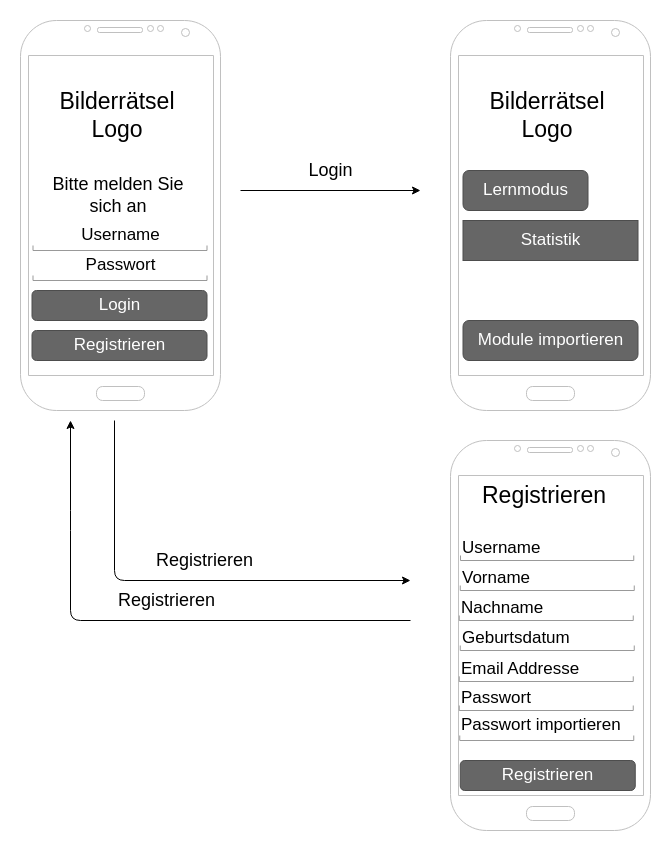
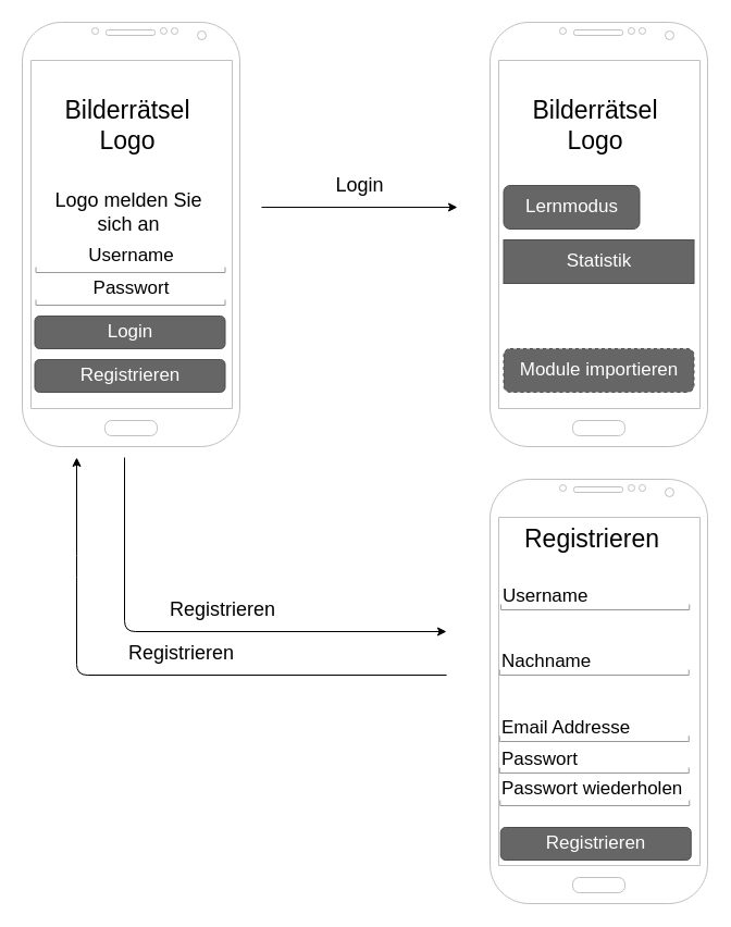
  <mxCell id="0" />
  <mxCell id="1" parent="0" />
  <mxCell id="2" value="" style="verticalLabelPosition=bottom;verticalAlign=top;html=1;shadow=0;dashed=0;strokeWidth=1;shape=mxgraph.android.phone2;strokeColor=#c0c0c0;" vertex="1" parent="1"><mxGeometry x="450" y="20" width="200" height="390" as="geometry" /></mxCell>
  <mxCell id="3" value="Lernmodus" style="rounded=1;html=1;shadow=0;dashed=0;whiteSpace=wrap;fontSize=17;fillColor=#666666;align=center;strokeColor=#4D4D4D;fontColor=#ffffff;" vertex="1" parent="1"><mxGeometry x="462.5" y="170" width="125" height="40" as="geometry" /></mxCell>
  <mxCell id="4" value="Bilderrätsel Logo" style="text;html=1;strokeColor=none;fillColor=none;align=center;verticalAlign=middle;whiteSpace=wrap;rounded=0;fontSize=23;" vertex="1" parent="1"><mxGeometry x="462.5" y="70" width="167.5" height="90" as="geometry" /></mxCell>
  <mxCell id="5" value="" style="verticalLabelPosition=bottom;verticalAlign=top;html=1;shadow=0;dashed=0;strokeWidth=1;shape=mxgraph.android.phone2;strokeColor=#c0c0c0;" vertex="1" parent="1"><mxGeometry x="20" y="20" width="200" height="390" as="geometry" /></mxCell>
  <mxCell id="6" value="Login" style="rounded=1;html=1;shadow=0;dashed=0;whiteSpace=wrap;fontSize=17;fillColor=#666666;align=center;strokeColor=#4D4D4D;fontColor=#ffffff;" vertex="1" parent="1"><mxGeometry x="31.5" y="290" width="175" height="30" as="geometry" /></mxCell>
  <mxCell id="7" value="Bilderrätsel Logo" style="text;html=1;strokeColor=none;fillColor=none;align=center;verticalAlign=middle;whiteSpace=wrap;rounded=0;fontSize=23;" vertex="1" parent="1"><mxGeometry x="32.5" y="70" width="167.5" height="90" as="geometry" /></mxCell>
  <mxCell id="8" value="Username" style="strokeWidth=1;html=1;shadow=0;dashed=0;shape=mxgraph.android.textfield;align=center;strokeColor=#999999;pointerEvents=1;fontSize=17;" vertex="1" parent="1"><mxGeometry x="32.5" y="220" width="174" height="30" as="geometry" /></mxCell>
  <mxCell id="9" value="Passwort" style="strokeWidth=1;html=1;shadow=0;dashed=0;shape=mxgraph.android.textfield;align=center;strokeColor=#999999;pointerEvents=1;fontSize=17;" vertex="1" parent="1"><mxGeometry x="32.5" y="250" width="174" height="30" as="geometry" /></mxCell>
- <mxCell id="10" value="Bitte melden Sie sich an" style="text;html=1;strokeColor=none;fillColor=none;align=center;verticalAlign=middle;whiteSpace=wrap;rounded=0;fontSize=18;" vertex="1" parent="1"><mxGeometry x="33.5" y="150" width="167.5" height="90" as="geometry" /></mxCell>
+ <mxCell id="10" value="Logo melden Sie sich an" style="text;html=1;strokeColor=none;fillColor=none;align=center;verticalAlign=middle;whiteSpace=wrap;rounded=0;fontSize=18;" vertex="1" parent="1"><mxGeometry x="33.5" y="150" width="167.5" height="90" as="geometry" /></mxCell>
  <mxCell id="11" value="Registrieren" style="rounded=1;html=1;shadow=0;dashed=0;whiteSpace=wrap;fontSize=17;fillColor=#666666;align=center;strokeColor=#4D4D4D;fontColor=#ffffff;" vertex="1" parent="1"><mxGeometry x="31.5" y="330" width="175" height="30" as="geometry" /></mxCell>
  <mxCell id="12" value="Login" style="endArrow=classic;html=1;fontSize=18;" edge="1" parent="1"><mxGeometry y="20" width="50" height="50" relative="1" as="geometry"><mxPoint x="240" y="190" as="sourcePoint" /><mxPoint x="420" y="190" as="targetPoint" /><mxPoint as="offset" /></mxGeometry></mxCell>
  <mxCell id="13" value="" style="verticalLabelPosition=bottom;verticalAlign=top;html=1;shadow=0;dashed=0;strokeWidth=1;shape=mxgraph.android.phone2;strokeColor=#c0c0c0;" vertex="1" parent="1"><mxGeometry x="450" y="440" width="200" height="390" as="geometry" /></mxCell>
  <mxCell id="14" value="Registrieren" style="text;html=1;strokeColor=none;fillColor=none;align=center;verticalAlign=middle;whiteSpace=wrap;rounded=0;fontSize=23;" vertex="1" parent="1"><mxGeometry x="459.75" y="480" width="167.5" height="30" as="geometry" /></mxCell>
  <mxCell id="15" value="Username" style="strokeWidth=1;html=1;shadow=0;dashed=0;shape=mxgraph.android.textfield;align=left;strokeColor=#999999;pointerEvents=1;fontSize=17;verticalAlign=bottom;" vertex="1" parent="1"><mxGeometry x="460" y="530" width="173.25" height="30" as="geometry" /></mxCell>
- <mxCell id="16" value="Passwort importieren" style="strokeWidth=1;html=1;shadow=0;dashed=0;shape=mxgraph.android.textfield;align=left;strokeColor=#999999;pointerEvents=1;fontSize=17;" vertex="1" parent="1"><mxGeometry x="459.25" y="710" width="174" height="30" as="geometry" /></mxCell>
+ <mxCell id="16" value="Passwort wiederholen" style="strokeWidth=1;html=1;shadow=0;dashed=0;shape=mxgraph.android.textfield;align=left;strokeColor=#999999;pointerEvents=1;fontSize=17;" vertex="1" parent="1"><mxGeometry x="459.25" y="710" width="174" height="30" as="geometry" /></mxCell>
  <mxCell id="17" value="Registrieren" style="rounded=1;html=1;shadow=0;dashed=0;whiteSpace=wrap;fontSize=17;fillColor=#666666;align=center;strokeColor=#4D4D4D;fontColor=#ffffff;" vertex="1" parent="1"><mxGeometry x="459.75" y="760" width="175" height="30" as="geometry" /></mxCell>
  <mxCell id="18" value="Registrieren" style="endArrow=classic;html=1;fontSize=18;" edge="1" parent="1"><mxGeometry x="0.095" y="20" width="50" height="50" relative="1" as="geometry"><mxPoint x="114" y="420" as="sourcePoint" /><mxPoint x="410" y="580" as="targetPoint" /><Array as="points"><mxPoint x="114" y="580" /></Array><mxPoint as="offset" /></mxGeometry></mxCell>
- <mxCell id="19" value="&lt;div&gt;Module importieren&lt;/div&gt;" style="rounded=1;html=1;shadow=0;dashed=0;whiteSpace=wrap;fontSize=17;fillColor=#666666;align=center;strokeColor=#4D4D4D;fontColor=#ffffff;" vertex="1" parent="1"><mxGeometry x="462.5" y="320" width="175" height="40" as="geometry" /></mxCell>
+ <mxCell id="19" value="&lt;div&gt;Module importieren&lt;/div&gt;" style="rounded=1;html=1;shadow=0;dashed=1;whiteSpace=wrap;fontSize=17;fillColor=#666666;align=center;strokeColor=#4D4D4D;fontColor=#ffffff;" vertex="1" parent="1"><mxGeometry x="462.5" y="320" width="175" height="40" as="geometry" /></mxCell>
  <mxCell id="20" value="&lt;div&gt;Statistik&lt;/div&gt;" style="html=1;shadow=0;dashed=0;whiteSpace=wrap;fontSize=17;fillColor=#666666;align=center;strokeColor=#4D4D4D;fontColor=#ffffff;rounded=0;" vertex="1" parent="1"><mxGeometry x="462.5" y="220" width="175" height="40" as="geometry" /></mxCell>
  <mxCell id="21" value="Passwort" style="strokeWidth=1;html=1;shadow=0;dashed=0;shape=mxgraph.android.textfield;align=left;strokeColor=#999999;pointerEvents=1;fontSize=17;verticalAlign=bottom;" vertex="1" parent="1"><mxGeometry x="458.75" y="680" width="174" height="30" as="geometry" /></mxCell>
  <mxCell id="22" value="Email Addresse" style="strokeWidth=1;html=1;shadow=0;dashed=0;shape=mxgraph.android.textfield;align=left;strokeColor=#999999;pointerEvents=1;fontSize=17;verticalAlign=bottom;" vertex="1" parent="1"><mxGeometry x="458.75" y="650" width="174" height="31" as="geometry" /></mxCell>
- <mxCell id="23" value="Geburtsdatum" style="strokeWidth=1;html=1;shadow=0;dashed=0;shape=mxgraph.android.textfield;align=left;strokeColor=#999999;pointerEvents=1;fontSize=17;verticalAlign=bottom;" vertex="1" parent="1"><mxGeometry x="459.75" y="620" width="174" height="30" as="geometry" /></mxCell>
- <mxCell id="24" value="Vorname" style="strokeWidth=1;html=1;shadow=0;dashed=0;shape=mxgraph.android.textfield;align=left;strokeColor=#999999;pointerEvents=1;fontSize=17;verticalAlign=bottom;" vertex="1" parent="1"><mxGeometry x="459.75" y="560" width="174" height="30" as="geometry" /></mxCell>
  <mxCell id="25" value="Nachname" style="strokeWidth=1;html=1;shadow=0;dashed=0;shape=mxgraph.android.textfield;align=left;strokeColor=#999999;pointerEvents=1;fontSize=17;verticalAlign=bottom;" vertex="1" parent="1"><mxGeometry x="458.75" y="590" width="174" height="30" as="geometry" /></mxCell>
  <mxCell id="26" value="Registrieren" style="endArrow=none;html=1;fontSize=18;endFill=0;startArrow=classic;startFill=1;" edge="1" parent="1"><mxGeometry x="0.095" y="20" width="50" height="50" relative="1" as="geometry"><mxPoint x="70" y="420" as="sourcePoint" /><mxPoint x="410" y="620" as="targetPoint" /><Array as="points"><mxPoint x="70" y="520" /><mxPoint x="70" y="620" /></Array><mxPoint as="offset" /></mxGeometry></mxCell>
